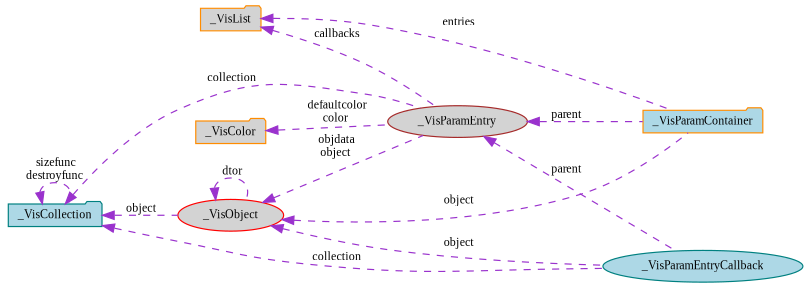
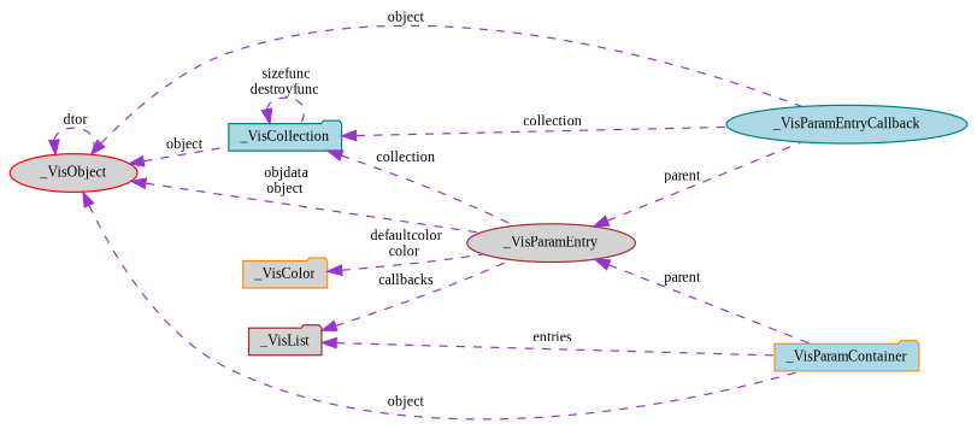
  digraph {
    fontname="Liberation Serif"
    rankdir=LR
    node [color=teal fillcolor=lightgrey fontname="Liberation Serif" fontsize=10 shape=folder style=filled]
    edge [color=darkorchid3 dir=back fontname="Liberation Serif" fontsize=10 labelfontname=Helvetica labelfontsize=10 style=dashed]
    n1 [fillcolor=lightblue fontcolor=black height=0.2 label=_VisParamEntryCallback shape=ellipse width=0.4]
    n2 [color=brown height=0.2 label=_VisParamEntry shape=ellipse width=0.4]
    n3 [color=darkorange fillcolor=lightblue height=0.2 label=_VisParamContainer width=0.4]
-   n4 [color=darkorange height=0.2 label=_VisList width=0.4]
+   n4 [color=brown height=0.2 label=_VisList width=0.4]
    n5 [fillcolor=lightblue height=0.2 label=_VisCollection width=0.4]
    n6 [color=red height=0.2 label=_VisObject shape=ellipse width=0.4]
    n7 [color=darkorange height=0.2 label=_VisColor width=0.4]
    n2 -> n1 [label=" parent"]
    n2 -> n3 [label=" parent"]
    n4 -> n2 [label=" callbacks"]
    n4 -> n3 [label=" entries"]
    n5 -> n1 [label=" collection"]
    n5 -> n2 [label=" collection"]
    n5 -> n5 [label=" sizefunc\ndestroyfunc"]
    n6 -> n1 [label=" object"]
    n6 -> n2 [label=" objdata\nobject"]
    n6 -> n3 [label=" object"]
-   n5 -> n6 [label=" object"]
+   n6 -> n5 [label=" object"]
    n6 -> n6 [label=" dtor"]
    n7 -> n2 [label=" defaultcolor\ncolor"]
  }
